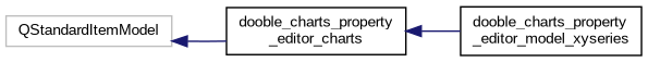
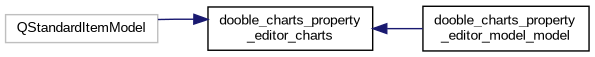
  digraph {
    fontname="Liberation Sans"
    rankdir=LR
    node [color=black fillcolor=white fontname="Liberation Sans" fontsize=10 shape=record style=filled]
    edge [color=midnightblue dir=back fontname="Liberation Sans" fontsize=10 labelfontname=Helvetica labelfontsize=10 style=solid]
    n1 [color=grey75 height=0.2 label=QStandardItemModel width=0.4]
    n2 [height=0.2 label="dooble_charts_property\l_editor_charts" width=0.4]
-   n3 [height=0.2 label="dooble_charts_property\l_editor_model_xyseries" width=0.4]
-   n1 -> n2
+   n3 [height=0.2 label="dooble_charts_property\l_editor_model_model" width=0.4]
+   n2 -> n1
    n2 -> n3
  }
